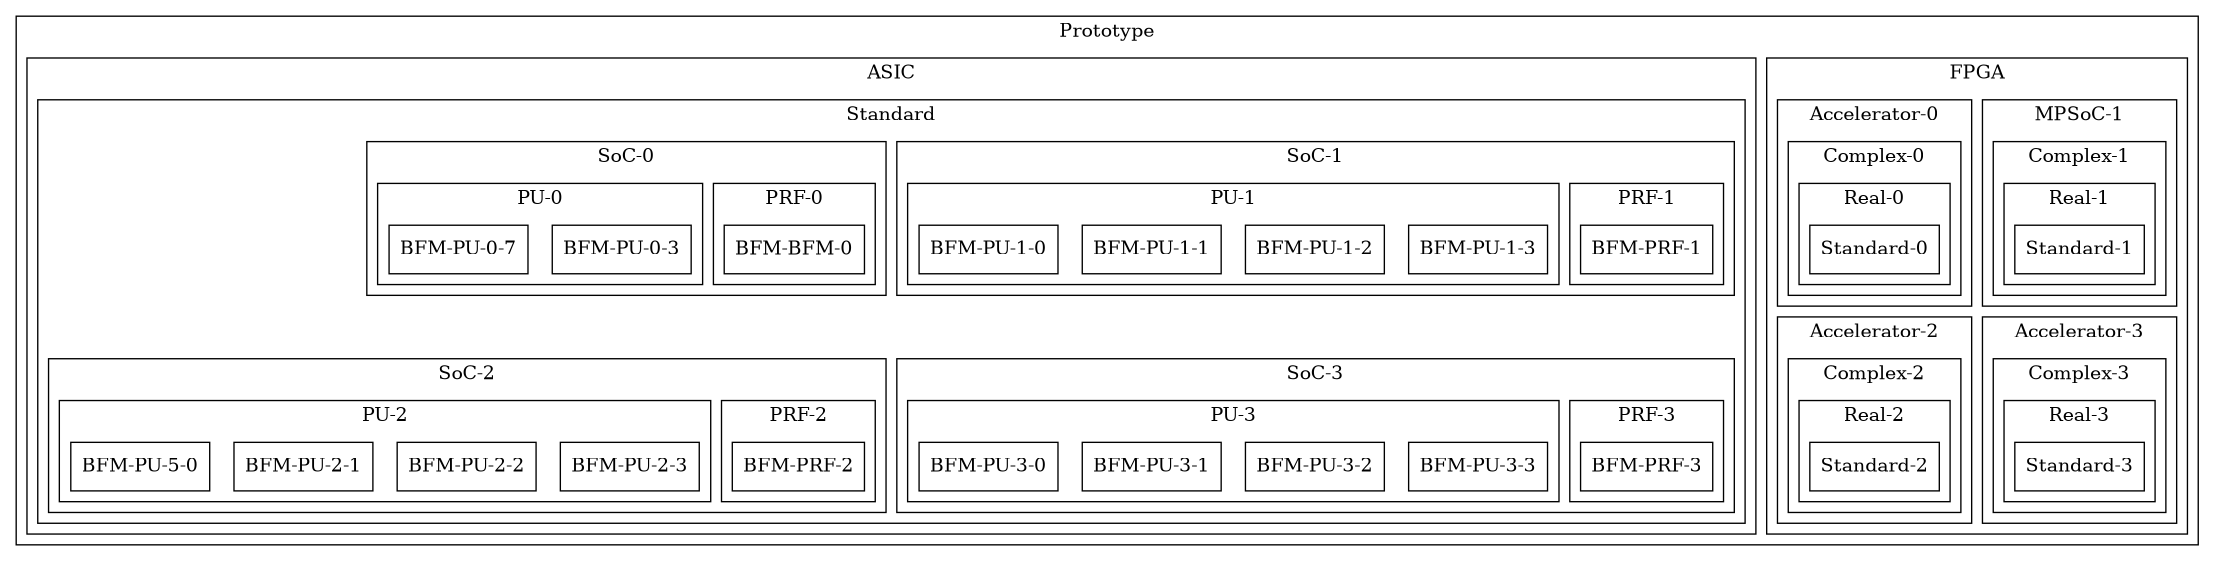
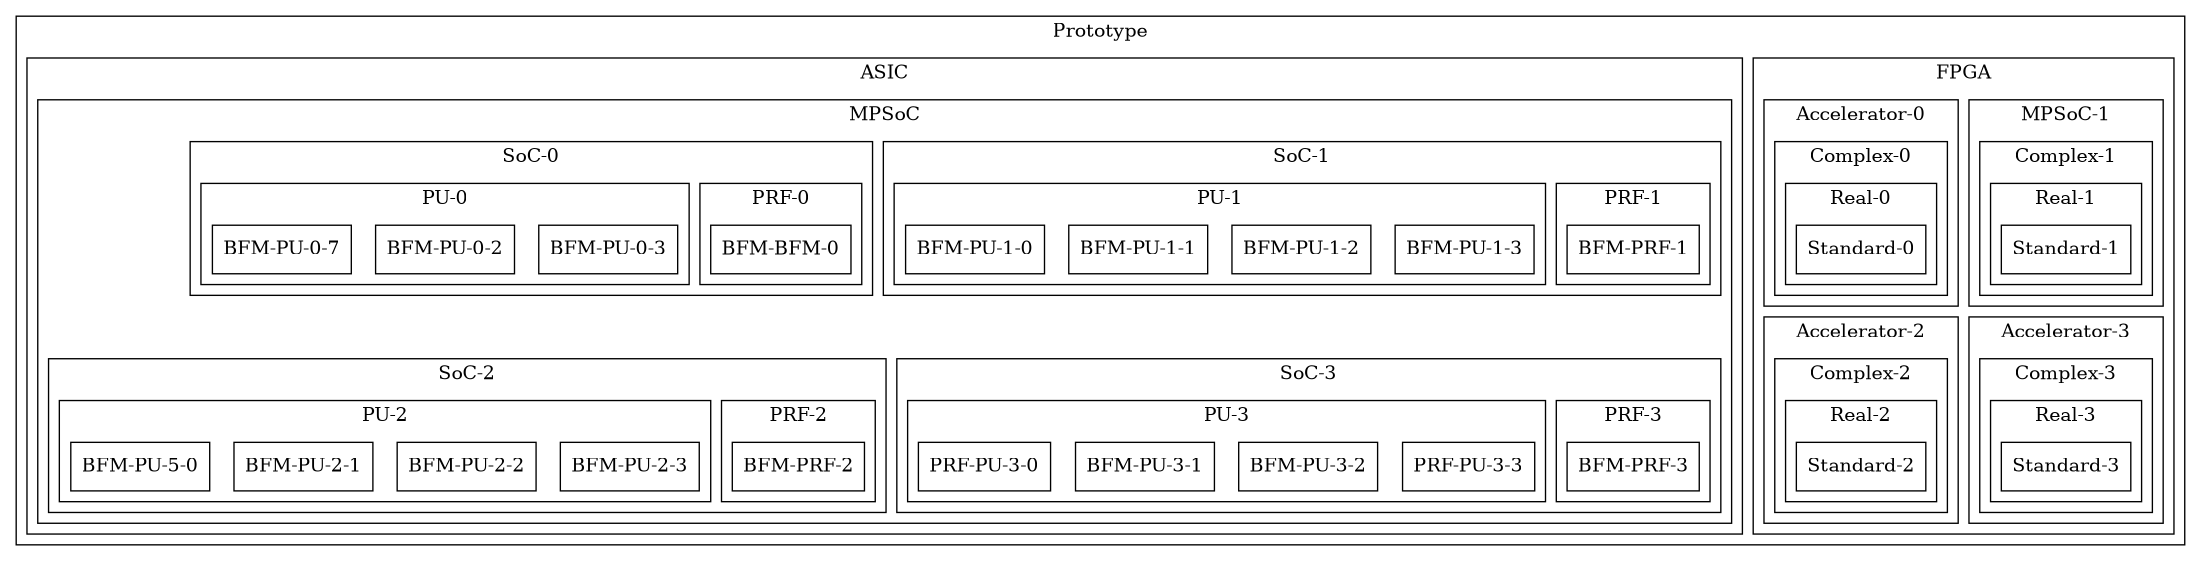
  digraph {
    splines=ortho
    node [shape=box]
    edge [style=invis]
    n1 [label="Standard-3"]
    n2 [label="Standard-2"]
    n3 [label="Standard-1"]
    n4 [label="Standard-0"]
    n5 [label="BFM-PRF-3"]
-   n6 [label="BFM-PU-3-3"]
+   n6 [label="PRF-PU-3-3"]
    n7 [label="BFM-PU-3-2"]
    n8 [label="BFM-PU-3-1"]
-   n9 [label="BFM-PU-3-0"]
+   n9 [label="PRF-PU-3-0"]
    n10 [label="BFM-PRF-2"]
    n11 [label="BFM-PU-2-3"]
    n12 [label="BFM-PU-2-2"]
    n13 [label="BFM-PU-2-1"]
    n14 [label="BFM-PU-5-0"]
    n15 [label="BFM-PRF-1"]
    n16 [label="BFM-PU-1-3"]
    n17 [label="BFM-PU-1-2"]
    n18 [label="BFM-PU-1-1"]
    n19 [label="BFM-PU-1-0"]
    n20 [label="BFM-BFM-0"]
    n21 [label="BFM-PU-0-3"]
+   n22 [label="BFM-PU-0-2"]
    n23 [label="BFM-PU-0-7"]
    subgraph cluster_1 {
      label=Prototype
      subgraph cluster_2 {
        label=FPGA
        subgraph cluster_3 {
          label="Accelerator-3"
          subgraph cluster_4 {
            label="Complex-3"
            subgraph cluster_5 {
              label="Real-3"
              n1
            }
          }
        }
        subgraph cluster_6 {
          label="Accelerator-2"
          subgraph cluster_7 {
            label="Complex-2"
            subgraph cluster_8 {
              label="Real-2"
              n2
            }
          }
        }
        subgraph cluster_9 {
          label="MPSoC-1"
          subgraph cluster_10 {
            label="Complex-1"
            subgraph cluster_11 {
              label="Real-1"
              n3
            }
          }
        }
        subgraph cluster_12 {
          label="Accelerator-0"
          subgraph cluster_13 {
            label="Complex-0"
            subgraph cluster_14 {
              label="Real-0"
              n4
            }
          }
        }
      }
      subgraph cluster_15 {
        label=ASIC
        subgraph cluster_16 {
-         label=Standard
+         label=MPSoC
          subgraph cluster_17 {
            label="SoC-3"
            subgraph cluster_18 {
              label="PRF-3"
              n5
            }
            subgraph cluster_19 {
              label="PU-3"
              n6
              n7
              n8
              n9
            }
          }
          subgraph cluster_20 {
            label="SoC-2"
            subgraph cluster_21 {
              label="PRF-2"
              n10
            }
            subgraph cluster_22 {
              label="PU-2"
              n11
              n12
              n13
              n14
            }
          }
          subgraph cluster_23 {
            label="SoC-1"
            subgraph cluster_24 {
              label="PRF-1"
              n15
            }
            subgraph cluster_25 {
              label="PU-1"
              n16
              n17
              n18
              n19
            }
          }
          subgraph cluster_26 {
            label="SoC-0"
            subgraph cluster_27 {
              label="PRF-0"
              n20
            }
            subgraph cluster_28 {
              label="PU-0"
              n21
+             n22
              n23
            }
          }
        }
      }
    }
    n3 -> n1
    n4 -> n2
    n15 -> n5
    n20 -> n10
  }
